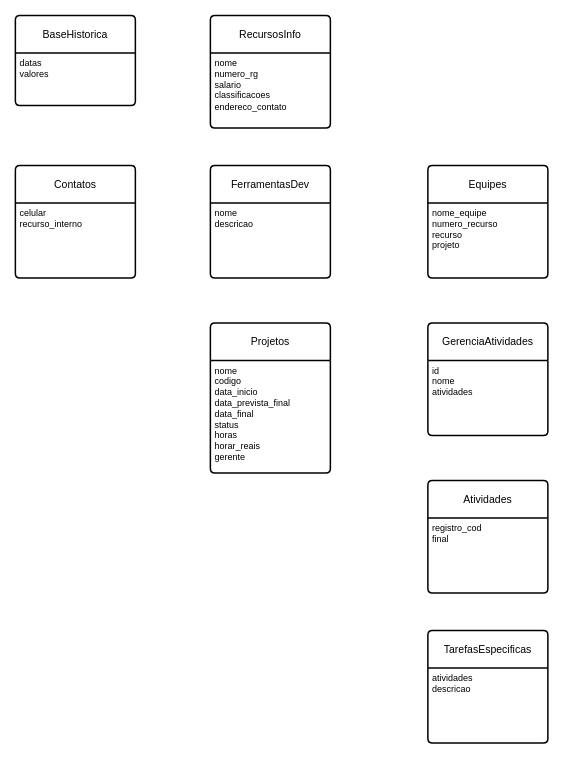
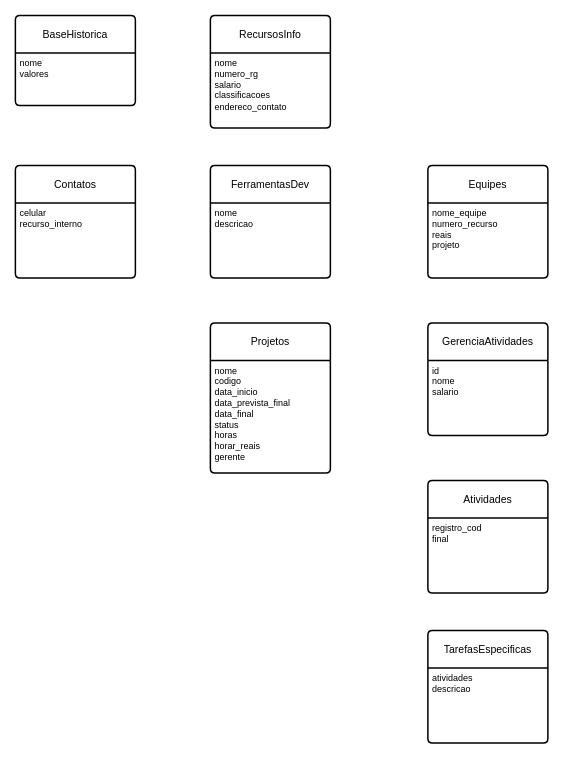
  <mxCell id="0" />
  <mxCell id="1" parent="0" />
  <mxCell id="2" value="BaseHistorica" style="swimlane;childLayout=stackLayout;horizontal=1;startSize=50;horizontalStack=0;rounded=1;fontSize=14;fontStyle=0;strokeWidth=2;resizeParent=0;resizeLast=1;shadow=0;dashed=0;align=center;arcSize=4;whiteSpace=wrap;html=1;" vertex="1" parent="1"><mxGeometry x="20" y="20" width="160" height="120" as="geometry" /></mxCell>
- <mxCell id="3" value="datas&lt;br&gt;valores" style="align=left;strokeColor=none;fillColor=none;spacingLeft=4;fontSize=12;verticalAlign=top;resizable=0;rotatable=0;part=1;html=1;" vertex="1" parent="2"><mxGeometry y="50" width="160" height="70" as="geometry" /></mxCell>
+ <mxCell id="3" value="nome&lt;br&gt;valores" style="align=left;strokeColor=none;fillColor=none;spacingLeft=4;fontSize=12;verticalAlign=top;resizable=0;rotatable=0;part=1;html=1;" vertex="1" parent="2"><mxGeometry y="50" width="160" height="70" as="geometry" /></mxCell>
  <mxCell id="4" value="RecursosInfo" style="swimlane;childLayout=stackLayout;horizontal=1;startSize=50;horizontalStack=0;rounded=1;fontSize=14;fontStyle=0;strokeWidth=2;resizeParent=0;resizeLast=1;shadow=0;dashed=0;align=center;arcSize=4;whiteSpace=wrap;html=1;" vertex="1" parent="1"><mxGeometry x="280" y="20" width="160" height="150" as="geometry" /></mxCell>
  <mxCell id="5" value="nome&lt;br&gt;numero_rg&lt;br&gt;salario&lt;br&gt;classificacoes&lt;br&gt;endereco_contato" style="align=left;strokeColor=none;fillColor=none;spacingLeft=4;fontSize=12;verticalAlign=top;resizable=0;rotatable=0;part=1;html=1;" vertex="1" parent="4"><mxGeometry y="50" width="160" height="100" as="geometry" /></mxCell>
  <mxCell id="6" value="TarefasEspecificas" style="swimlane;childLayout=stackLayout;horizontal=1;startSize=50;horizontalStack=0;rounded=1;fontSize=14;fontStyle=0;strokeWidth=2;resizeParent=0;resizeLast=1;shadow=0;dashed=0;align=center;arcSize=4;whiteSpace=wrap;html=1;" vertex="1" parent="1"><mxGeometry x="570" y="840" width="160" height="150" as="geometry" /></mxCell>
  <mxCell id="7" value="atividades&lt;br&gt;descricao" style="align=left;strokeColor=none;fillColor=none;spacingLeft=4;fontSize=12;verticalAlign=top;resizable=0;rotatable=0;part=1;html=1;" vertex="1" parent="6"><mxGeometry y="50" width="160" height="100" as="geometry" /></mxCell>
  <mxCell id="8" value="Atividades" style="swimlane;childLayout=stackLayout;horizontal=1;startSize=50;horizontalStack=0;rounded=1;fontSize=14;fontStyle=0;strokeWidth=2;resizeParent=0;resizeLast=1;shadow=0;dashed=0;align=center;arcSize=4;whiteSpace=wrap;html=1;" vertex="1" parent="1"><mxGeometry x="570" y="640" width="160" height="150" as="geometry" /></mxCell>
  <mxCell id="9" value="registro_cod&lt;br&gt;final" style="align=left;strokeColor=none;fillColor=none;spacingLeft=4;fontSize=12;verticalAlign=top;resizable=0;rotatable=0;part=1;html=1;" vertex="1" parent="8"><mxGeometry y="50" width="160" height="100" as="geometry" /></mxCell>
  <mxCell id="10" value="GerenciaAtividades" style="swimlane;childLayout=stackLayout;horizontal=1;startSize=50;horizontalStack=0;rounded=1;fontSize=14;fontStyle=0;strokeWidth=2;resizeParent=0;resizeLast=1;shadow=0;dashed=0;align=center;arcSize=4;whiteSpace=wrap;html=1;" vertex="1" parent="1"><mxGeometry x="570" y="430" width="160" height="150" as="geometry" /></mxCell>
- <mxCell id="11" value="id&lt;br&gt;nome&lt;br&gt;atividades" style="align=left;strokeColor=none;fillColor=none;spacingLeft=4;fontSize=12;verticalAlign=top;resizable=0;rotatable=0;part=1;html=1;" vertex="1" parent="10"><mxGeometry y="50" width="160" height="100" as="geometry" /></mxCell>
+ <mxCell id="11" value="id&lt;br&gt;nome&lt;br&gt;salario" style="align=left;strokeColor=none;fillColor=none;spacingLeft=4;fontSize=12;verticalAlign=top;resizable=0;rotatable=0;part=1;html=1;" vertex="1" parent="10"><mxGeometry y="50" width="160" height="100" as="geometry" /></mxCell>
  <mxCell id="12" value="Projetos" style="swimlane;childLayout=stackLayout;horizontal=1;startSize=50;horizontalStack=0;rounded=1;fontSize=14;fontStyle=0;strokeWidth=2;resizeParent=0;resizeLast=1;shadow=0;dashed=0;align=center;arcSize=4;whiteSpace=wrap;html=1;" vertex="1" parent="1"><mxGeometry x="280" y="430" width="160" height="200" as="geometry" /></mxCell>
  <mxCell id="13" value="nome&lt;br&gt;codigo&lt;br&gt;data_inicio&lt;br&gt;data_prevista_final&lt;br&gt;data_final&lt;br&gt;status&lt;br&gt;horas&lt;br&gt;horar_reais&lt;br&gt;gerente" style="align=left;strokeColor=none;fillColor=none;spacingLeft=4;fontSize=12;verticalAlign=top;resizable=0;rotatable=0;part=1;html=1;" vertex="1" parent="12"><mxGeometry y="50" width="160" height="150" as="geometry" /></mxCell>
  <mxCell id="14" value="Contatos" style="swimlane;childLayout=stackLayout;horizontal=1;startSize=50;horizontalStack=0;rounded=1;fontSize=14;fontStyle=0;strokeWidth=2;resizeParent=0;resizeLast=1;shadow=0;dashed=0;align=center;arcSize=4;whiteSpace=wrap;html=1;" vertex="1" parent="1"><mxGeometry x="20" y="220" width="160" height="150" as="geometry" /></mxCell>
  <mxCell id="15" value="celular&lt;br&gt;recurso_interno" style="align=left;strokeColor=none;fillColor=none;spacingLeft=4;fontSize=12;verticalAlign=top;resizable=0;rotatable=0;part=1;html=1;" vertex="1" parent="14"><mxGeometry y="50" width="160" height="100" as="geometry" /></mxCell>
  <mxCell id="16" value="FerramentasDev" style="swimlane;childLayout=stackLayout;horizontal=1;startSize=50;horizontalStack=0;rounded=1;fontSize=14;fontStyle=0;strokeWidth=2;resizeParent=0;resizeLast=1;shadow=0;dashed=0;align=center;arcSize=4;whiteSpace=wrap;html=1;" vertex="1" parent="1"><mxGeometry x="280" y="220" width="160" height="150" as="geometry" /></mxCell>
  <mxCell id="17" value="nome&lt;br&gt;descricao" style="align=left;strokeColor=none;fillColor=none;spacingLeft=4;fontSize=12;verticalAlign=top;resizable=0;rotatable=0;part=1;html=1;" vertex="1" parent="16"><mxGeometry y="50" width="160" height="100" as="geometry" /></mxCell>
  <mxCell id="18" value="Equipes" style="swimlane;childLayout=stackLayout;horizontal=1;startSize=50;horizontalStack=0;rounded=1;fontSize=14;fontStyle=0;strokeWidth=2;resizeParent=0;resizeLast=1;shadow=0;dashed=0;align=center;arcSize=4;whiteSpace=wrap;html=1;" vertex="1" parent="1"><mxGeometry x="570" y="220" width="160" height="150" as="geometry" /></mxCell>
- <mxCell id="19" value="nome_equipe&lt;br&gt;numero_recurso&lt;br&gt;recurso&lt;br&gt;projeto" style="align=left;strokeColor=none;fillColor=none;spacingLeft=4;fontSize=12;verticalAlign=top;resizable=0;rotatable=0;part=1;html=1;" vertex="1" parent="18"><mxGeometry y="50" width="160" height="100" as="geometry" /></mxCell>
+ <mxCell id="19" value="nome_equipe&lt;br&gt;numero_recurso&lt;br&gt;reais&lt;br&gt;projeto" style="align=left;strokeColor=none;fillColor=none;spacingLeft=4;fontSize=12;verticalAlign=top;resizable=0;rotatable=0;part=1;html=1;" vertex="1" parent="18"><mxGeometry y="50" width="160" height="100" as="geometry" /></mxCell>
